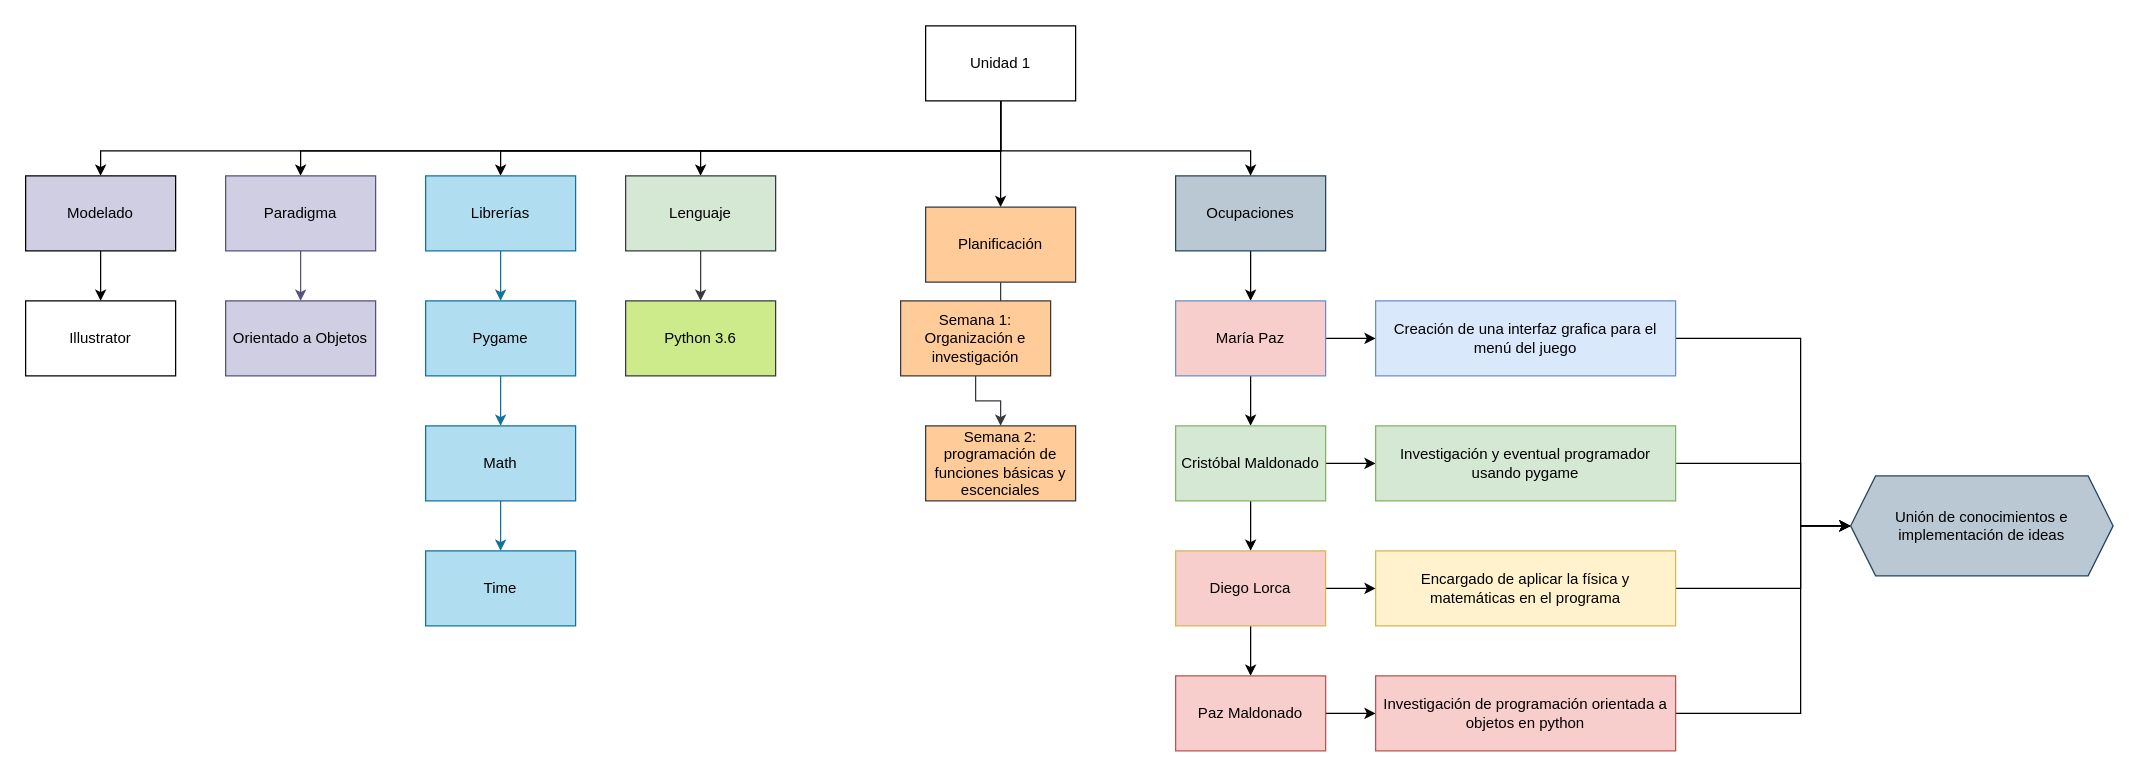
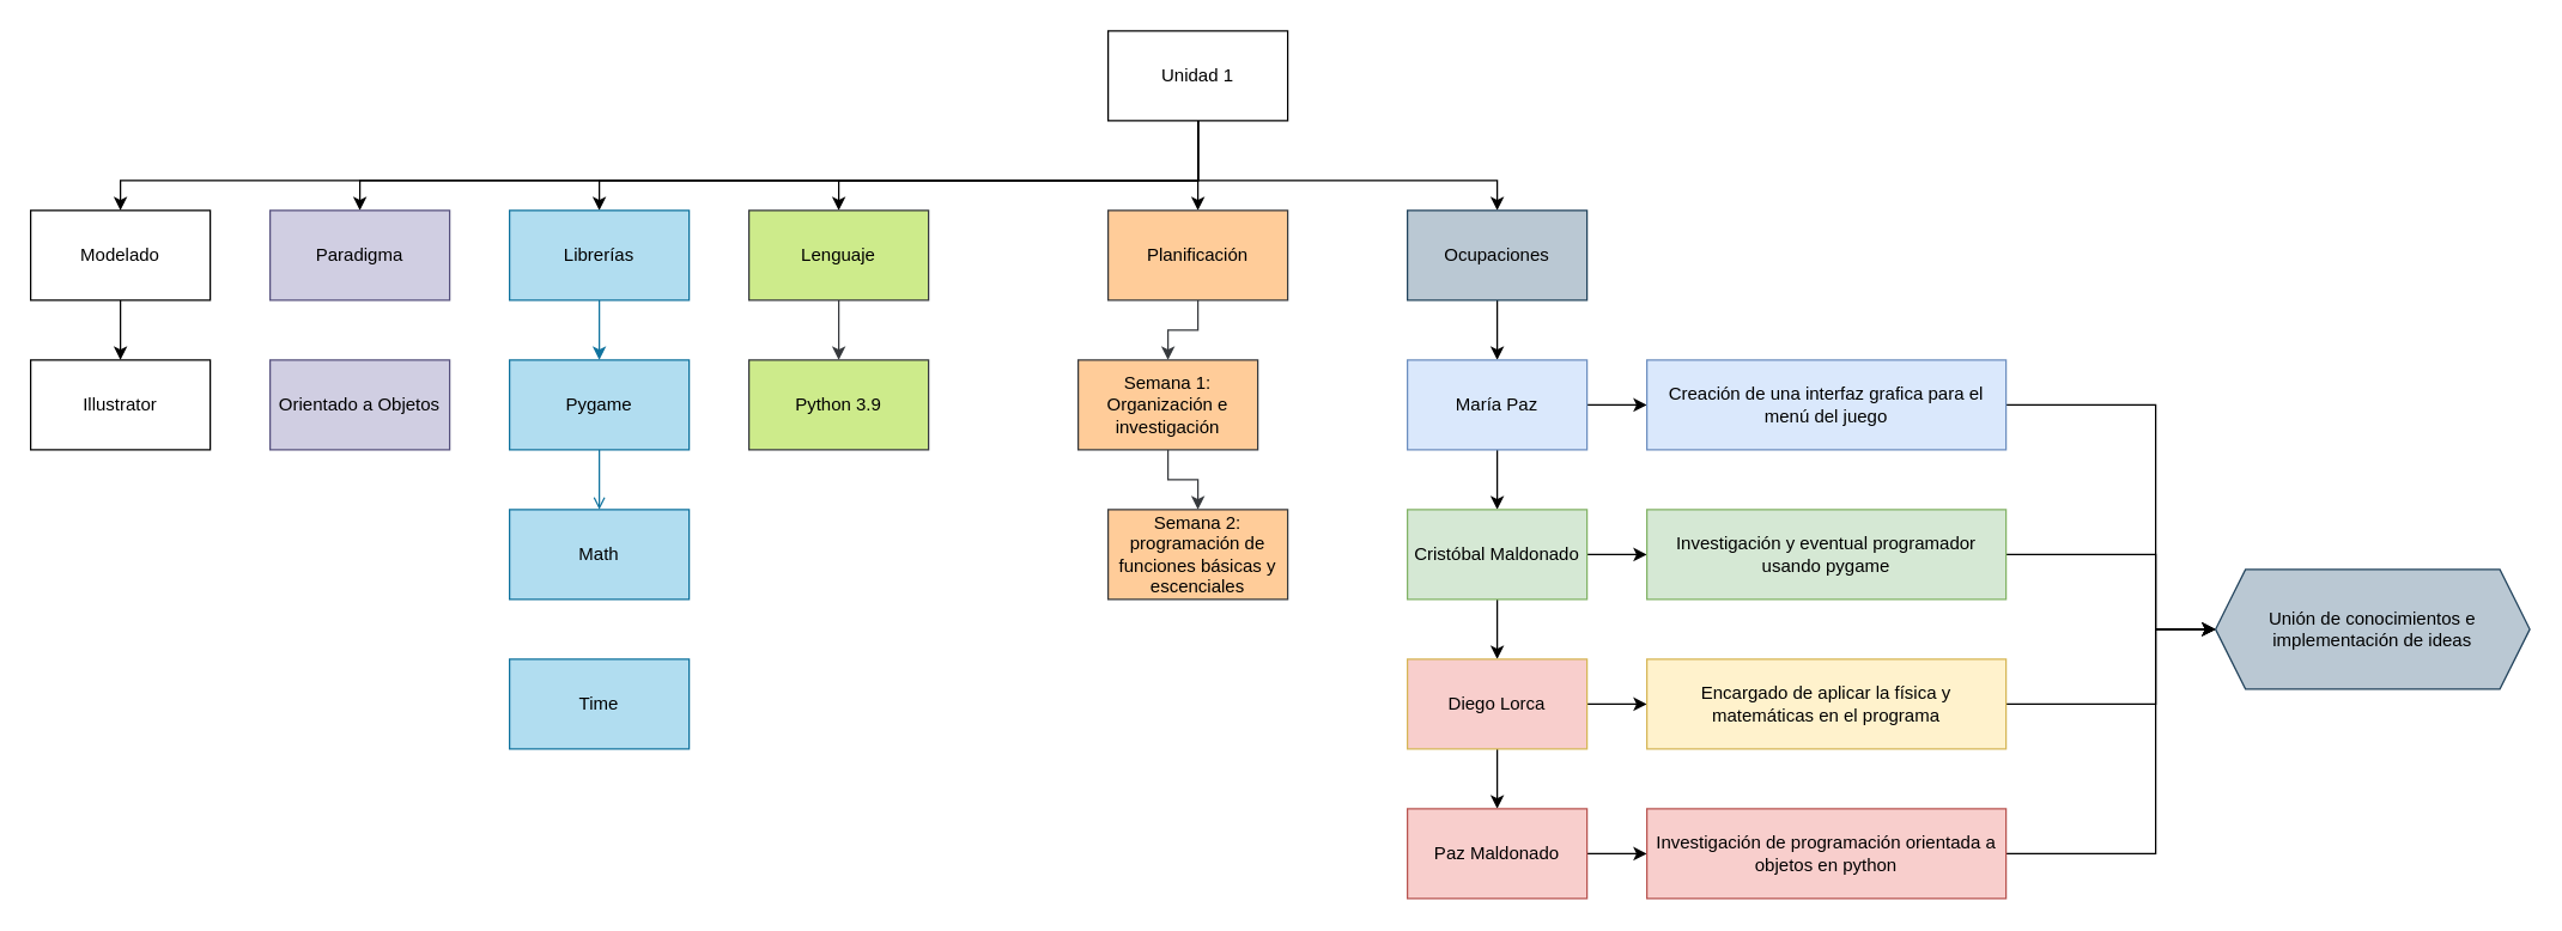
  <mxCell id="0" />
  <mxCell id="1" parent="0" />
  <mxCell id="2" value="" style="edgeStyle=orthogonalEdgeStyle;rounded=0;orthogonalLoop=1;jettySize=auto;html=1;" parent="1" source="7" target="9" edge="1"><mxGeometry relative="1" as="geometry"><Array as="points"><mxPoint x="800" y="120" /><mxPoint x="560" y="120" /></Array></mxGeometry></mxCell>
  <mxCell id="3" value="" style="edgeStyle=orthogonalEdgeStyle;rounded=0;orthogonalLoop=1;jettySize=auto;html=1;" edge="1" parent="1" source="7" target="11"><mxGeometry relative="1" as="geometry" /></mxCell>
  <mxCell id="4" value="" style="edgeStyle=orthogonalEdgeStyle;rounded=0;orthogonalLoop=1;jettySize=auto;html=1;" edge="1" parent="1" source="7" target="17"><mxGeometry relative="1" as="geometry"><Array as="points"><mxPoint x="800" y="120" /><mxPoint x="240" y="120" /></Array></mxGeometry></mxCell>
  <mxCell id="5" value="" style="edgeStyle=orthogonalEdgeStyle;rounded=0;orthogonalLoop=1;jettySize=auto;html=1;" edge="1" parent="1" source="7" target="28"><mxGeometry relative="1" as="geometry"><Array as="points"><mxPoint x="800" y="120" /><mxPoint x="1000" y="120" /></Array></mxGeometry></mxCell>
  <mxCell id="6" value="" style="edgeStyle=orthogonalEdgeStyle;rounded=0;orthogonalLoop=1;jettySize=auto;html=1;" edge="1" parent="1" source="7" target="50"><mxGeometry relative="1" as="geometry"><Array as="points"><mxPoint x="800" y="120" /><mxPoint x="80" y="120" /></Array></mxGeometry></mxCell>
  <mxCell id="7" value="Unidad 1" style="rounded=0;whiteSpace=wrap;html=1;" parent="1" vertex="1"><mxGeometry x="740" y="20" width="120" height="60" as="geometry" /></mxCell>
  <mxCell id="8" value="" style="edgeStyle=orthogonalEdgeStyle;rounded=0;orthogonalLoop=1;jettySize=auto;html=1;fillColor=#cdeb8b;strokeColor=#36393d;" edge="1" parent="1" source="9" target="13"><mxGeometry relative="1" as="geometry" /></mxCell>
- <mxCell id="9" value="Lenguaje" style="whiteSpace=wrap;html=1;rounded=0;strokeColor=#36393d;fillColor=#d5e8d4;" parent="1" vertex="1"><mxGeometry x="500" y="140" width="120" height="60" as="geometry" /></mxCell>
+ <mxCell id="9" value="Lenguaje" style="whiteSpace=wrap;html=1;rounded=0;strokeColor=#36393d;fillColor=#cdeb8b;" parent="1" vertex="1"><mxGeometry x="500" y="140" width="120" height="60" as="geometry" /></mxCell>
  <mxCell id="10" value="" style="edgeStyle=orthogonalEdgeStyle;rounded=0;orthogonalLoop=1;jettySize=auto;html=1;fillColor=#ffcc99;strokeColor=#36393d;" edge="1" parent="1" source="11" target="25"><mxGeometry relative="1" as="geometry" /></mxCell>
- <mxCell id="11" value="Planificación" style="whiteSpace=wrap;html=1;rounded=0;strokeColor=#36393d;fillColor=#ffcc99;" vertex="1" parent="1"><mxGeometry x="740" y="165" width="120" height="60" as="geometry" /></mxCell>
+ <mxCell id="11" value="Planificación" style="whiteSpace=wrap;html=1;rounded=0;strokeColor=#36393d;fillColor=#ffcc99;" vertex="1" parent="1"><mxGeometry x="740" y="140" width="120" height="60" as="geometry" /></mxCell>
  <mxCell id="12" value="" style="edgeStyle=orthogonalEdgeStyle;rounded=0;orthogonalLoop=1;jettySize=auto;html=1;exitX=0.5;exitY=1;exitDx=0;exitDy=0;" edge="1" parent="1" source="7" target="15"><mxGeometry relative="1" as="geometry"><Array as="points"><mxPoint x="800" y="120" /><mxPoint x="400" y="120" /></Array></mxGeometry></mxCell>
- <mxCell id="13" value="Python 3.6" style="whiteSpace=wrap;html=1;rounded=0;strokeColor=#36393d;fillColor=#cdeb8b;" vertex="1" parent="1"><mxGeometry x="500" y="240" width="120" height="60" as="geometry" /></mxCell>
+ <mxCell id="13" value="Python 3.9" style="whiteSpace=wrap;html=1;rounded=0;strokeColor=#36393d;fillColor=#cdeb8b;" vertex="1" parent="1"><mxGeometry x="500" y="240" width="120" height="60" as="geometry" /></mxCell>
  <mxCell id="14" value="" style="edgeStyle=orthogonalEdgeStyle;rounded=0;orthogonalLoop=1;jettySize=auto;html=1;fillColor=#b1ddf0;strokeColor=#10739e;" edge="1" parent="1" source="15" target="19"><mxGeometry relative="1" as="geometry" /></mxCell>
  <mxCell id="15" value="Librerías" style="whiteSpace=wrap;html=1;rounded=0;strokeColor=#10739e;fillColor=#b1ddf0;" vertex="1" parent="1"><mxGeometry x="340" y="140" width="120" height="60" as="geometry" /></mxCell>
- <mxCell id="16" value="" style="edgeStyle=orthogonalEdgeStyle;rounded=0;orthogonalLoop=1;jettySize=auto;html=1;fillColor=#d0cee2;strokeColor=#56517e;" edge="1" parent="1" source="17" target="23"><mxGeometry relative="1" as="geometry" /></mxCell>
  <mxCell id="17" value="Paradigma" style="whiteSpace=wrap;html=1;rounded=0;strokeColor=#56517e;fillColor=#d0cee2;" vertex="1" parent="1"><mxGeometry x="180" y="140" width="120" height="60" as="geometry" /></mxCell>
- <mxCell id="18" value="" style="edgeStyle=orthogonalEdgeStyle;rounded=0;orthogonalLoop=1;jettySize=auto;html=1;fillColor=#b1ddf0;strokeColor=#10739e;" edge="1" parent="1" source="19" target="21"><mxGeometry relative="1" as="geometry" /></mxCell>
+ <mxCell id="18" value="" style="edgeStyle=orthogonalEdgeStyle;rounded=0;orthogonalLoop=1;jettySize=auto;html=1;fillColor=#b1ddf0;strokeColor=#10739e;endArrow=open;" edge="1" parent="1" source="19" target="21"><mxGeometry relative="1" as="geometry" /></mxCell>
  <mxCell id="19" value="Pygame" style="whiteSpace=wrap;html=1;rounded=0;strokeColor=#10739e;fillColor=#b1ddf0;" vertex="1" parent="1"><mxGeometry x="340" y="240" width="120" height="60" as="geometry" /></mxCell>
- <mxCell id="20" value="" style="edgeStyle=orthogonalEdgeStyle;rounded=0;orthogonalLoop=1;jettySize=auto;html=1;fillColor=#b1ddf0;strokeColor=#10739e;" edge="1" parent="1" source="21" target="22"><mxGeometry relative="1" as="geometry" /></mxCell>
  <mxCell id="21" value="Math" style="whiteSpace=wrap;html=1;rounded=0;strokeColor=#10739e;fillColor=#b1ddf0;" vertex="1" parent="1"><mxGeometry x="340" y="340" width="120" height="60" as="geometry" /></mxCell>
  <mxCell id="22" value="Time" style="whiteSpace=wrap;html=1;rounded=0;strokeColor=#10739e;fillColor=#b1ddf0;" vertex="1" parent="1"><mxGeometry x="340" y="440" width="120" height="60" as="geometry" /></mxCell>
  <mxCell id="23" value="Orientado a Objetos" style="whiteSpace=wrap;html=1;rounded=0;strokeColor=#56517e;fillColor=#d0cee2;" vertex="1" parent="1"><mxGeometry x="180" y="240" width="120" height="60" as="geometry" /></mxCell>
  <mxCell id="24" value="" style="edgeStyle=orthogonalEdgeStyle;rounded=0;orthogonalLoop=1;jettySize=auto;html=1;fillColor=#ffcc99;strokeColor=#36393d;" edge="1" parent="1" source="25" target="26"><mxGeometry relative="1" as="geometry" /></mxCell>
  <mxCell id="25" value="Semana 1: Organización e investigación" style="whiteSpace=wrap;html=1;rounded=0;strokeColor=#36393d;fillColor=#ffcc99;" vertex="1" parent="1"><mxGeometry x="720" y="240" width="120" height="60" as="geometry" /></mxCell>
  <mxCell id="26" value="Semana 2: programación de funciones básicas y escenciales" style="whiteSpace=wrap;html=1;rounded=0;strokeColor=#36393d;fillColor=#ffcc99;" vertex="1" parent="1"><mxGeometry x="740" y="340" width="120" height="60" as="geometry" /></mxCell>
  <mxCell id="27" value="" style="edgeStyle=orthogonalEdgeStyle;rounded=0;orthogonalLoop=1;jettySize=auto;html=1;" edge="1" parent="1" source="28" target="31"><mxGeometry relative="1" as="geometry" /></mxCell>
  <mxCell id="28" value="Ocupaciones" style="whiteSpace=wrap;html=1;rounded=0;fillColor=#bac8d3;strokeColor=#23445d;" vertex="1" parent="1"><mxGeometry x="940" y="140" width="120" height="60" as="geometry" /></mxCell>
  <mxCell id="29" value="" style="edgeStyle=orthogonalEdgeStyle;rounded=0;orthogonalLoop=1;jettySize=auto;html=1;" edge="1" parent="1" source="31" target="34"><mxGeometry relative="1" as="geometry" /></mxCell>
  <mxCell id="30" value="" style="edgeStyle=orthogonalEdgeStyle;rounded=0;orthogonalLoop=1;jettySize=auto;html=1;" edge="1" parent="1" source="31" target="41"><mxGeometry relative="1" as="geometry" /></mxCell>
- <mxCell id="31" value="María Paz" style="whiteSpace=wrap;html=1;rounded=0;strokeColor=#6c8ebf;fillColor=#f8cecc;" vertex="1" parent="1"><mxGeometry x="940" y="240" width="120" height="60" as="geometry" /></mxCell>
+ <mxCell id="31" value="María Paz" style="whiteSpace=wrap;html=1;rounded=0;strokeColor=#6c8ebf;fillColor=#dae8fc;" vertex="1" parent="1"><mxGeometry x="940" y="240" width="120" height="60" as="geometry" /></mxCell>
  <mxCell id="32" value="" style="edgeStyle=orthogonalEdgeStyle;rounded=0;orthogonalLoop=1;jettySize=auto;html=1;" edge="1" parent="1" source="34" target="37"><mxGeometry relative="1" as="geometry" /></mxCell>
  <mxCell id="33" value="" style="edgeStyle=orthogonalEdgeStyle;rounded=0;orthogonalLoop=1;jettySize=auto;html=1;" edge="1" parent="1" source="34" target="43"><mxGeometry relative="1" as="geometry" /></mxCell>
  <mxCell id="34" value="Cristóbal Maldonado" style="whiteSpace=wrap;html=1;rounded=0;strokeColor=#82b366;fillColor=#d5e8d4;" vertex="1" parent="1"><mxGeometry x="940" y="340" width="120" height="60" as="geometry" /></mxCell>
  <mxCell id="35" value="" style="edgeStyle=orthogonalEdgeStyle;rounded=0;orthogonalLoop=1;jettySize=auto;html=1;" edge="1" parent="1" source="37" target="39"><mxGeometry relative="1" as="geometry" /></mxCell>
  <mxCell id="36" value="" style="edgeStyle=orthogonalEdgeStyle;rounded=0;orthogonalLoop=1;jettySize=auto;html=1;" edge="1" parent="1" source="37" target="45"><mxGeometry relative="1" as="geometry" /></mxCell>
  <mxCell id="37" value="Diego Lorca" style="whiteSpace=wrap;html=1;rounded=0;strokeColor=#d6b656;fillColor=#f8cecc;" vertex="1" parent="1"><mxGeometry x="940" y="440" width="120" height="60" as="geometry" /></mxCell>
  <mxCell id="38" value="" style="edgeStyle=orthogonalEdgeStyle;rounded=0;orthogonalLoop=1;jettySize=auto;html=1;" edge="1" parent="1" source="39" target="47"><mxGeometry relative="1" as="geometry" /></mxCell>
  <mxCell id="39" value="Paz Maldonado" style="whiteSpace=wrap;html=1;rounded=0;strokeColor=#b85450;fillColor=#f8cecc;" vertex="1" parent="1"><mxGeometry x="940" y="540" width="120" height="60" as="geometry" /></mxCell>
  <mxCell id="40" value="" style="edgeStyle=orthogonalEdgeStyle;rounded=0;orthogonalLoop=1;jettySize=auto;html=1;" edge="1" parent="1" source="41" target="48"><mxGeometry relative="1" as="geometry"><Array as="points"><mxPoint x="1440" y="270" /><mxPoint x="1440" y="420" /></Array></mxGeometry></mxCell>
  <mxCell id="41" value="Creación de una interfaz grafica para el menú del juego" style="whiteSpace=wrap;html=1;rounded=0;strokeColor=#6c8ebf;fillColor=#dae8fc;" vertex="1" parent="1"><mxGeometry x="1100" y="240" width="240" height="60" as="geometry" /></mxCell>
  <mxCell id="42" value="" style="edgeStyle=orthogonalEdgeStyle;rounded=0;orthogonalLoop=1;jettySize=auto;html=1;entryX=0;entryY=0.5;entryDx=0;entryDy=0;" edge="1" parent="1" source="43" target="48"><mxGeometry relative="1" as="geometry"><mxPoint x="1480" y="370" as="targetPoint" /><Array as="points"><mxPoint x="1440" y="370" /><mxPoint x="1440" y="420" /></Array></mxGeometry></mxCell>
  <mxCell id="43" value="Investigación y eventual programador usando pygame" style="whiteSpace=wrap;html=1;rounded=0;strokeColor=#82b366;fillColor=#d5e8d4;" vertex="1" parent="1"><mxGeometry x="1100" y="340" width="240" height="60" as="geometry" /></mxCell>
  <mxCell id="44" value="" style="edgeStyle=orthogonalEdgeStyle;rounded=0;orthogonalLoop=1;jettySize=auto;html=1;entryX=0;entryY=0.5;entryDx=0;entryDy=0;" edge="1" parent="1" source="45" target="48"><mxGeometry relative="1" as="geometry"><mxPoint x="1480" y="470" as="targetPoint" /><Array as="points"><mxPoint x="1440" y="470" /><mxPoint x="1440" y="420" /></Array></mxGeometry></mxCell>
  <mxCell id="45" value="Encargado de aplicar la física y matemáticas en el programa" style="whiteSpace=wrap;html=1;rounded=0;strokeColor=#d6b656;fillColor=#fff2cc;" vertex="1" parent="1"><mxGeometry x="1100" y="440" width="240" height="60" as="geometry" /></mxCell>
  <mxCell id="46" value="" style="edgeStyle=orthogonalEdgeStyle;rounded=0;orthogonalLoop=1;jettySize=auto;html=1;entryX=0;entryY=0.5;entryDx=0;entryDy=0;" edge="1" parent="1" source="47" target="48"><mxGeometry relative="1" as="geometry"><mxPoint x="1480" y="570" as="targetPoint" /><Array as="points"><mxPoint x="1440" y="570" /><mxPoint x="1440" y="420" /></Array></mxGeometry></mxCell>
  <mxCell id="47" value="Investigación de programación orientada a objetos en python" style="whiteSpace=wrap;html=1;rounded=0;strokeColor=#b85450;fillColor=#f8cecc;" vertex="1" parent="1"><mxGeometry x="1100" y="540" width="240" height="60" as="geometry" /></mxCell>
  <mxCell id="48" value="Unión de conocimientos e implementación de ideas" style="shape=hexagon;perimeter=hexagonPerimeter2;whiteSpace=wrap;html=1;fixedSize=1;rounded=0;strokeColor=#23445d;fillColor=#bac8d3;" vertex="1" parent="1"><mxGeometry x="1480" y="380" width="210" height="80" as="geometry" /></mxCell>
  <mxCell id="49" value="" style="edgeStyle=orthogonalEdgeStyle;rounded=0;orthogonalLoop=1;jettySize=auto;html=1;" edge="1" parent="1" source="50" target="51"><mxGeometry relative="1" as="geometry" /></mxCell>
- <mxCell id="50" value="Modelado" style="whiteSpace=wrap;html=1;rounded=0;fillColor=#d0cee2;" vertex="1" parent="1"><mxGeometry x="20" y="140" width="120" height="60" as="geometry" /></mxCell>
+ <mxCell id="50" value="Modelado" style="whiteSpace=wrap;html=1;rounded=0;" vertex="1" parent="1"><mxGeometry x="20" y="140" width="120" height="60" as="geometry" /></mxCell>
  <mxCell id="51" value="Illustrator" style="whiteSpace=wrap;html=1;rounded=0;" vertex="1" parent="1"><mxGeometry x="20" y="240" width="120" height="60" as="geometry" /></mxCell>
